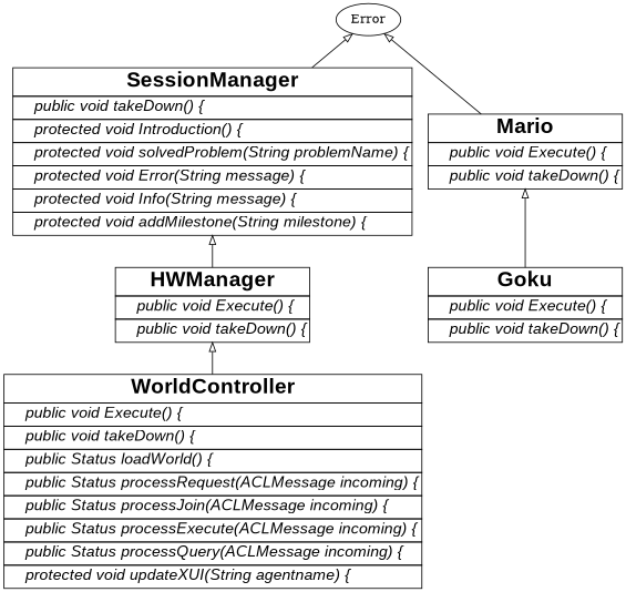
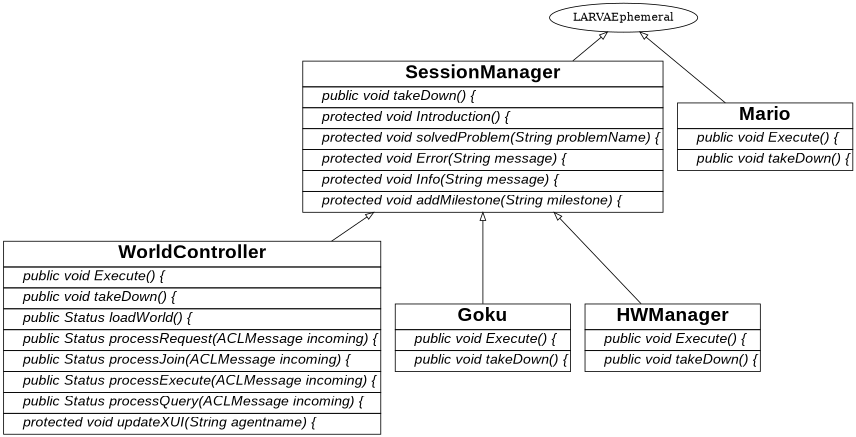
  digraph {
    rankdir=BT
    node [shape=plain]
    edge [arrowhead=onormal color=black]
    n1 [label=<<table border="0" cellborder="1" cellspacing="0"><tr><td bgcolor="white"><FONT face="Arial" POINT-SIZE= "24"><b>WorldController</b></FONT></td></tr> <tr><td align="left"><FONT face="Arial" POINT-SIZE= "18"><i>    public void Execute() {</i></FONT></td></tr> <tr><td align="left"><FONT face="Arial" POINT-SIZE= "18"><i>    public void takeDown() {</i></FONT></td></tr> <tr><td align="left"><FONT face="Arial" POINT-SIZE= "18"><i>    public Status loadWorld() {</i></FONT></td></tr> <tr><td align="left"><FONT face="Arial" POINT-SIZE= "18"><i>    public Status processRequest(ACLMessage incoming) {</i></FONT></td></tr> <tr><td align="left"><FONT face="Arial" POINT-SIZE= "18"><i>    public Status processJoin(ACLMessage incoming) {</i></FONT></td></tr> <tr><td align="left"><FONT face="Arial" POINT-SIZE= "18"><i>    public Status processExecute(ACLMessage incoming) {</i></FONT></td></tr> <tr><td align="left"><FONT face="Arial" POINT-SIZE= "18"><i>    public Status processQuery(ACLMessage incoming) {</i></FONT></td></tr> <tr><td align="left"><FONT face="Arial" POINT-SIZE= "18"><i>    protected void updateXUI(String agentname) {</i></FONT></td></tr> </table>>]
    n2 [label=<<table border="0" cellborder="1" cellspacing="0"><tr><td bgcolor="white"><FONT face="Arial" POINT-SIZE= "24"><b>SessionManager</b></FONT></td></tr> <tr><td align="left"><FONT face="Arial" POINT-SIZE= "18"><i>    public void takeDown() {</i></FONT></td></tr> <tr><td align="left"><FONT face="Arial" POINT-SIZE= "18"><i>    protected void Introduction() {</i></FONT></td></tr> <tr><td align="left"><FONT face="Arial" POINT-SIZE= "18"><i>    protected void solvedProblem(String problemName) {</i></FONT></td></tr> <tr><td align="left"><FONT face="Arial" POINT-SIZE= "18"><i>    protected void Error(String message) {</i></FONT></td></tr> <tr><td align="left"><FONT face="Arial" POINT-SIZE= "18"><i>    protected void Info(String message) {</i></FONT></td></tr> <tr><td align="left"><FONT face="Arial" POINT-SIZE= "18"><i>    protected void addMilestone(String milestone) {</i></FONT></td></tr> </table>>]
-   LARVAEphemeral [label=Error shape=""]
+   LARVAEphemeral [shape=""]
    n4 [label=<<table border="0" cellborder="1" cellspacing="0"><tr><td bgcolor="white"><FONT face="Arial" POINT-SIZE= "24"><b>Mario</b></FONT></td></tr> <tr><td align="left"><FONT face="Arial" POINT-SIZE= "18"><i>    public void Execute() {</i></FONT></td></tr> <tr><td align="left"><FONT face="Arial" POINT-SIZE= "18"><i>    public void takeDown() {</i></FONT></td></tr> </table>>]
    n5 [label=<<table border="0" cellborder="1" cellspacing="0"><tr><td bgcolor="white"><FONT face="Arial" POINT-SIZE= "24"><b>Goku</b></FONT></td></tr> <tr><td align="left"><FONT face="Arial" POINT-SIZE= "18"><i>    public void Execute() {</i></FONT></td></tr> <tr><td align="left"><FONT face="Arial" POINT-SIZE= "18"><i>    public void takeDown() {</i></FONT></td></tr> </table>>]
    n6 [label=<<table border="0" cellborder="1" cellspacing="0"><tr><td bgcolor="white"><FONT face="Arial" POINT-SIZE= "24"><b>HWManager</b></FONT></td></tr> <tr><td align="left"><FONT face="Arial" POINT-SIZE= "18"><i>    public void Execute() {</i></FONT></td></tr> <tr><td align="left"><FONT face="Arial" POINT-SIZE= "18"><i>    public void takeDown() {</i></FONT></td></tr> </table>>]
-   n1 -> n6
+   n1 -> n2
    n2 -> LARVAEphemeral
    n4 -> LARVAEphemeral
-   n5 -> n4
+   n5 -> n2
    n6 -> n2
  }
